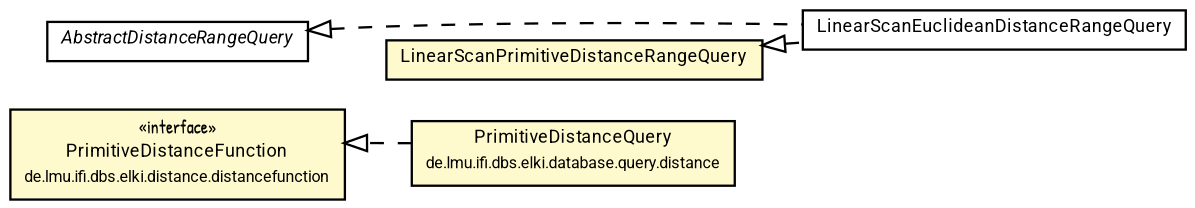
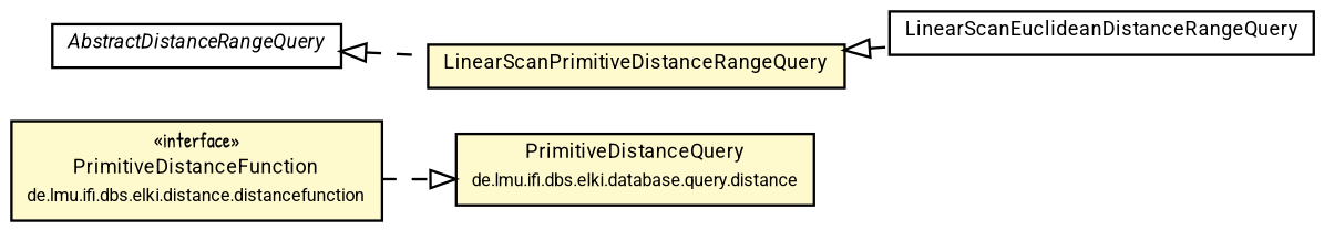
  digraph {
    fontname="Patrick Hand"
    nodesep=0.15
    rankdir=LR
    ranksep=0.25
    node [fontcolor=black fontname="Patrick Hand" fontsize=8 margin=0 shape=plaintext]
    edge [color=black fontname="Patrick Hand" fontsize=7 labelfontname=Roboto labelfontsize=7 style=dashed weight=10 arrowtail=empty dir=back]
    n1 [height=0 label=<<table title="de.lmu.ifi.dbs.elki.distance.distancefunction.PrimitiveDistanceFunction" border="0" cellborder="1" cellspacing="0" cellpadding="2" bgcolor="LemonChiffon" href="../../../distance/distancefunction/PrimitiveDistanceFunction.html" target="_parent"> 		<tr><td><table border="0" cellspacing="0" cellpadding="1"> 		<tr><td align="center" balign="center"> &#171;interface&#187; </td></tr> 		<tr><td align="center" balign="center"> <font face="Roboto">PrimitiveDistanceFunction</font> </td></tr> 		<tr><td align="center" balign="center"> <font face="Roboto" point-size="7.0">de.lmu.ifi.dbs.elki.distance.distancefunction</font> </td></tr> 		</table></td></tr> 		</table>> width=0]
    n2 [height=0 label=<<table title="de.lmu.ifi.dbs.elki.database.query.distance.PrimitiveDistanceQuery" border="0" cellborder="1" cellspacing="0" cellpadding="2" bgcolor="LemonChiffon" href="../distance/PrimitiveDistanceQuery.html" target="_parent"> 		<tr><td><table border="0" cellspacing="0" cellpadding="1"> 		<tr><td align="center" balign="center"> <font face="Roboto">PrimitiveDistanceQuery</font> </td></tr> 		<tr><td align="center" balign="center"> <font face="Roboto" point-size="7.0">de.lmu.ifi.dbs.elki.database.query.distance</font> </td></tr> 		</table></td></tr> 		</table>> width=0]
    n3 [height=0 label=<<table title="de.lmu.ifi.dbs.elki.database.query.range.LinearScanEuclideanDistanceRangeQuery" border="0" cellborder="1" cellspacing="0" cellpadding="2" href="LinearScanEuclideanDistanceRangeQuery.html" target="_parent"> 		<tr><td><table border="0" cellspacing="0" cellpadding="1"> 		<tr><td align="center" balign="center"> <font face="Roboto">LinearScanEuclideanDistanceRangeQuery</font> </td></tr> 		</table></td></tr> 		</table>> width=0]
    n4 [height=0 label=<<table title="de.lmu.ifi.dbs.elki.database.query.range.AbstractDistanceRangeQuery" border="0" cellborder="1" cellspacing="0" cellpadding="2" href="AbstractDistanceRangeQuery.html" target="_parent"> 		<tr><td><table border="0" cellspacing="0" cellpadding="1"> 		<tr><td align="center" balign="center"> <font face="Roboto"><i>AbstractDistanceRangeQuery</i></font> </td></tr> 		</table></td></tr> 		</table>> width=0]
    n5 [height=0 label=<<table title="de.lmu.ifi.dbs.elki.database.query.range.LinearScanPrimitiveDistanceRangeQuery" border="0" cellborder="1" cellspacing="0" cellpadding="2" bgcolor="lemonChiffon" href="LinearScanPrimitiveDistanceRangeQuery.html" target="_parent"> 		<tr><td><table border="0" cellspacing="0" cellpadding="1"> 		<tr><td align="center" balign="center"> <font face="Roboto">LinearScanPrimitiveDistanceRangeQuery</font> </td></tr> 		</table></td></tr> 		</table>> width=0]
-   n2 -> n1 [arrowhead=onormal weight=2 arrowtail="" dir=""]
-   n4 -> n3
+   n1 -> n2 [arrowhead=onormal weight=2 arrowtail="" dir=""]
+   n4 -> n5
    n5 -> n3
  }
